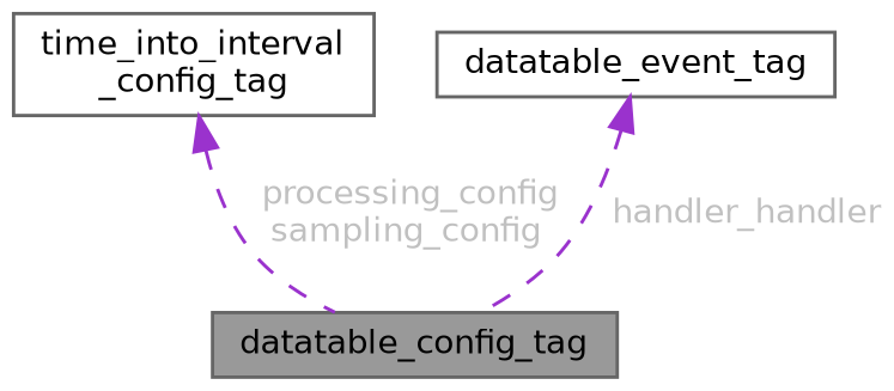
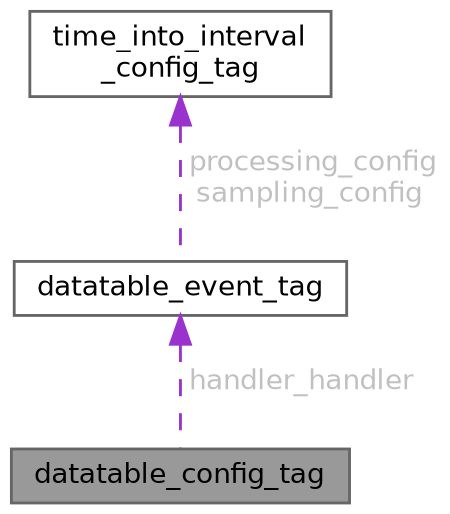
  digraph {
    node [color=gray40 fillcolor=white fontname=Helvetica fontsize=10 shape=box style=filled]
    edge [color=darkorchid3 dir=back fontcolor=grey fontname=Helvetica fontsize=10 labelfontname=Helvetica labelfontsize=10 style=dashed]
    n1 [fillcolor=grey60 fontcolor=black height=0.2 label=datatable_config_tag width=0.4]
    n2 [height=0.2 label="time_into_interval\l_config_tag" width=0.4]
    n3 [height=0.2 label=datatable_event_tag width=0.4]
-   n2 -> n1 [label=" processing_config\nsampling_config"]
+   n2 -> n3 [label=" processing_config\nsampling_config"]
    n3 -> n1 [label=" handler_handler"]
  }
